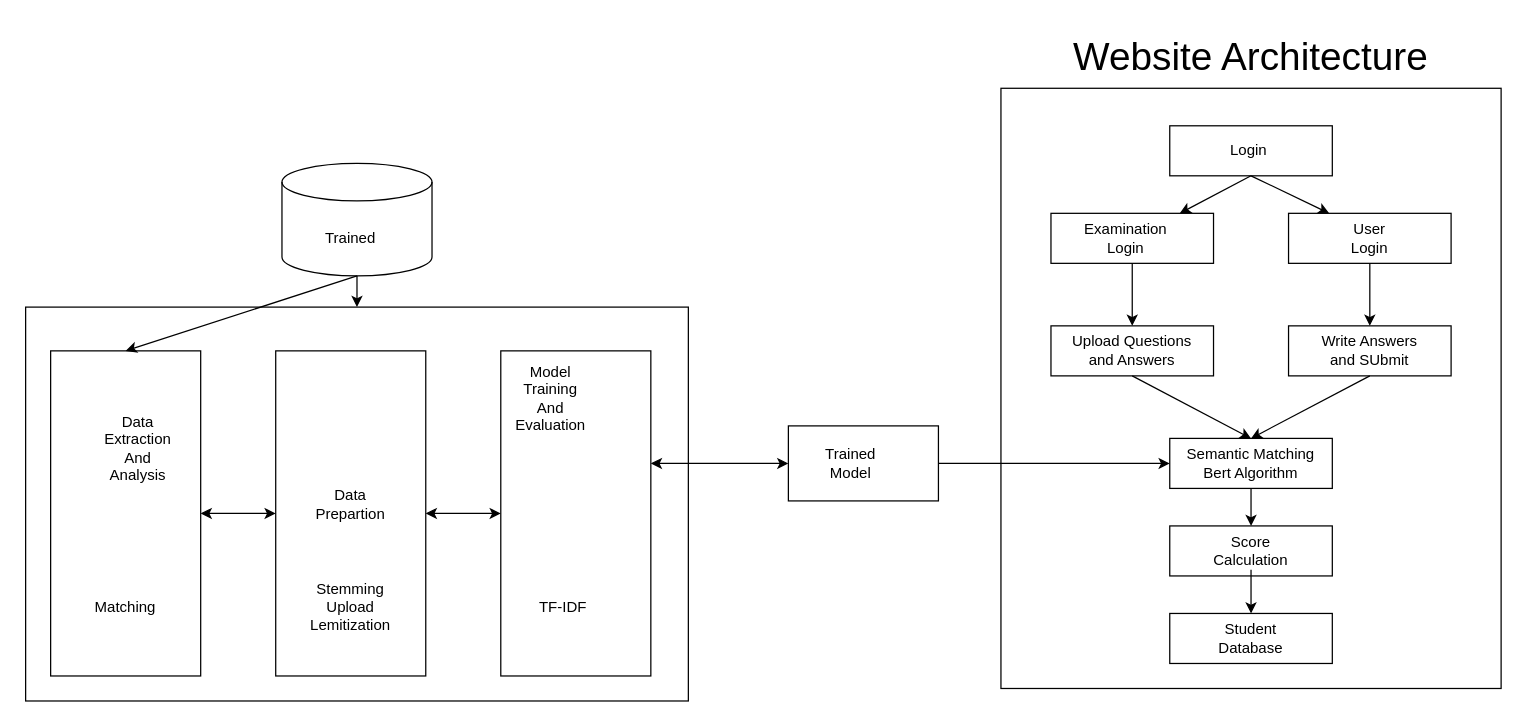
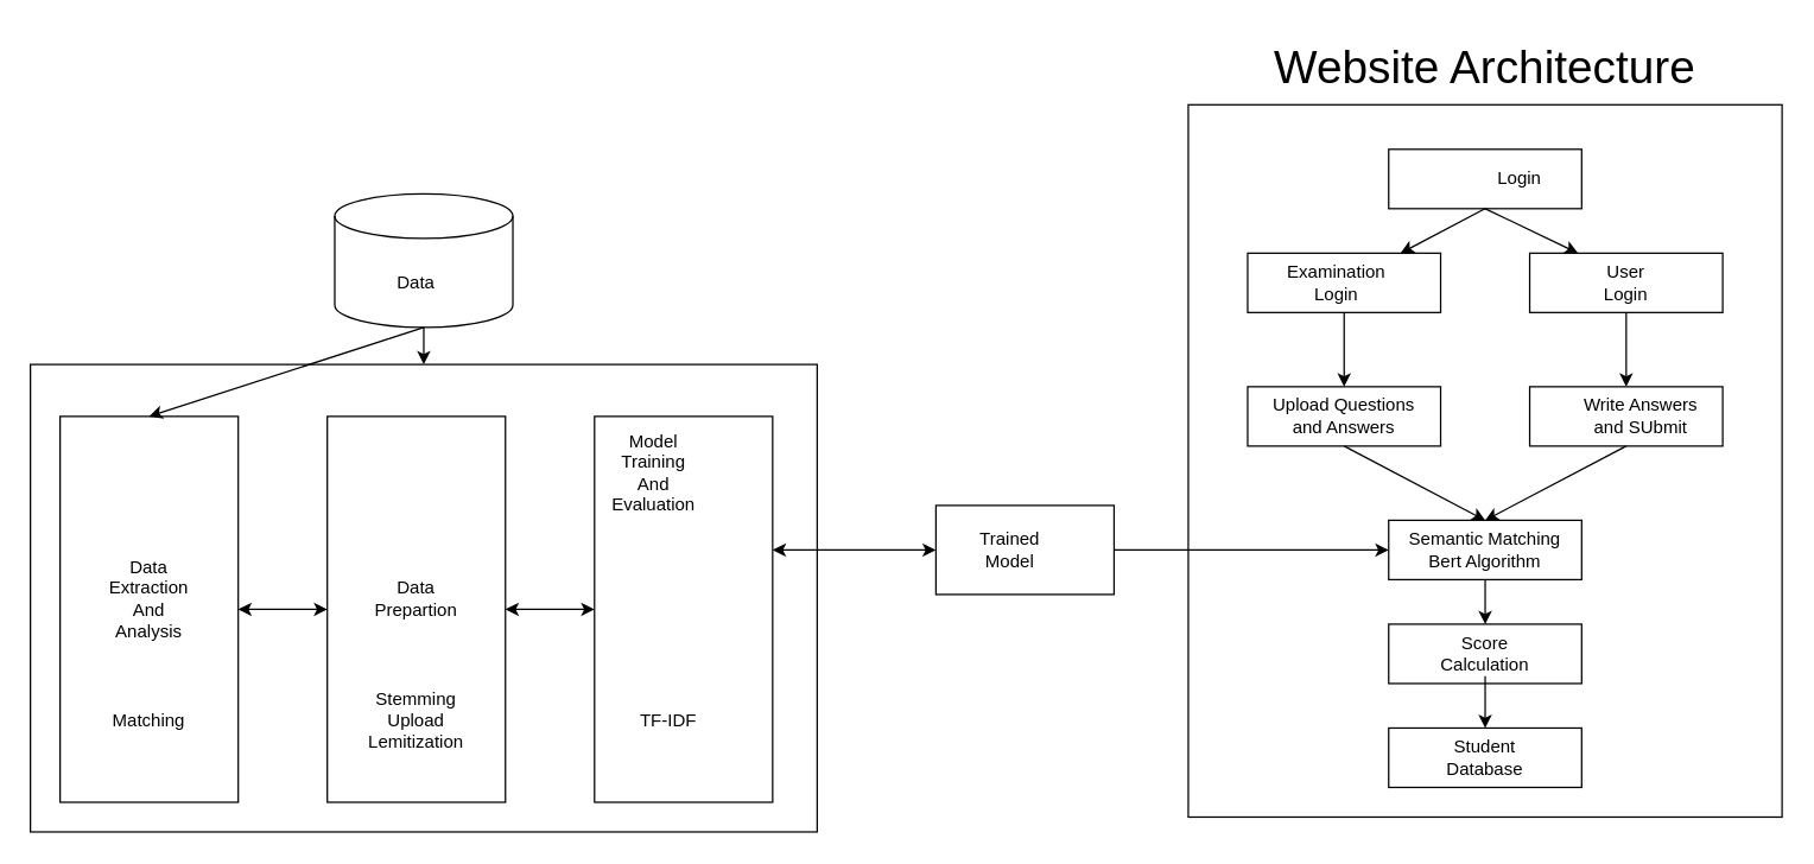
  <mxCell id="0" />
  <mxCell id="1" parent="0" />
  <mxCell id="2" value="" style="rounded=0;whiteSpace=wrap;html=1;" parent="1" vertex="1"><mxGeometry x="800" y="70" width="400" height="480" as="geometry" /></mxCell>
  <mxCell id="3" value="&lt;font style=&quot;font-size: 31px&quot;&gt;Website Architecture&lt;/font&gt;" style="text;html=1;strokeColor=none;fillColor=none;align=center;verticalAlign=middle;whiteSpace=wrap;rounded=0;" parent="1" vertex="1"><mxGeometry x="820" y="20" width="360" height="50" as="geometry" /></mxCell>
  <mxCell id="4" value="" style="rounded=0;whiteSpace=wrap;html=1;fontSize=31;" parent="1" vertex="1"><mxGeometry x="935" y="100" width="130" height="40" as="geometry" /></mxCell>
  <mxCell id="5" value="" style="rounded=0;whiteSpace=wrap;html=1;fontSize=31;" vertex="1" parent="1"><mxGeometry x="840" y="170" width="130" height="40" as="geometry" /></mxCell>
  <mxCell id="6" value="" style="rounded=0;whiteSpace=wrap;html=1;fontSize=31;" vertex="1" parent="1"><mxGeometry x="1030" y="170" width="130" height="40" as="geometry" /></mxCell>
  <mxCell id="7" value="" style="rounded=0;whiteSpace=wrap;html=1;fontSize=31;" vertex="1" parent="1"><mxGeometry x="840" y="260" width="130" height="40" as="geometry" /></mxCell>
  <mxCell id="8" value="" style="rounded=0;whiteSpace=wrap;html=1;fontSize=31;" vertex="1" parent="1"><mxGeometry x="1030" y="260" width="130" height="40" as="geometry" /></mxCell>
  <mxCell id="9" value="" style="rounded=0;whiteSpace=wrap;html=1;fontSize=31;" vertex="1" parent="1"><mxGeometry x="935" y="350" width="130" height="40" as="geometry" /></mxCell>
  <mxCell id="10" value="" style="rounded=0;whiteSpace=wrap;html=1;fontSize=31;" vertex="1" parent="1"><mxGeometry x="935" y="420" width="130" height="40" as="geometry" /></mxCell>
  <mxCell id="11" value="" style="rounded=0;whiteSpace=wrap;html=1;fontSize=31;" vertex="1" parent="1"><mxGeometry x="935" y="490" width="130" height="40" as="geometry" /></mxCell>
  <mxCell id="12" value="Student Database" style="text;html=1;strokeColor=none;fillColor=none;align=center;verticalAlign=middle;whiteSpace=wrap;rounded=0;" vertex="1" parent="1"><mxGeometry x="970" y="495" width="60" height="30" as="geometry" /></mxCell>
  <mxCell id="13" value="" style="edgeStyle=orthogonalEdgeStyle;rounded=0;orthogonalLoop=1;jettySize=auto;html=1;" edge="1" parent="1" source="14"><mxGeometry relative="1" as="geometry"><mxPoint x="1000" y="490" as="targetPoint" /></mxGeometry></mxCell>
  <mxCell id="14" value="Score Calculation" style="text;html=1;strokeColor=none;fillColor=none;align=center;verticalAlign=middle;whiteSpace=wrap;rounded=0;" vertex="1" parent="1"><mxGeometry x="970" y="425" width="60" height="30" as="geometry" /></mxCell>
  <mxCell id="15" value="Semantic Matching Bert Algorithm" style="text;html=1;strokeColor=none;fillColor=none;align=center;verticalAlign=middle;whiteSpace=wrap;rounded=0;" vertex="1" parent="1"><mxGeometry x="940" y="352.5" width="120" height="35" as="geometry" /></mxCell>
  <mxCell id="16" value="Upload Questions and Answers" style="text;html=1;strokeColor=none;fillColor=none;align=center;verticalAlign=middle;whiteSpace=wrap;rounded=0;" vertex="1" parent="1"><mxGeometry x="850" y="265" width="110" height="30" as="geometry" /></mxCell>
  <mxCell id="17" value="Examination Login" style="text;html=1;strokeColor=none;fillColor=none;align=center;verticalAlign=middle;whiteSpace=wrap;rounded=0;" vertex="1" parent="1"><mxGeometry x="870" y="175" width="60" height="30" as="geometry" /></mxCell>
  <mxCell id="18" value="User Login" style="text;html=1;strokeColor=none;fillColor=none;align=center;verticalAlign=middle;whiteSpace=wrap;rounded=0;" vertex="1" parent="1"><mxGeometry x="1065" y="175" width="60" height="30" as="geometry" /></mxCell>
- <mxCell id="19" value="Write Answers and SUbmit" style="text;html=1;strokeColor=none;fillColor=none;align=center;verticalAlign=middle;whiteSpace=wrap;rounded=0;" vertex="1" parent="1"><mxGeometry x="1055" y="265" width="80" height="30" as="geometry" /></mxCell>
- <mxCell id="20" value="Login&amp;nbsp;" style="text;html=1;strokeColor=none;fillColor=none;align=center;verticalAlign=middle;whiteSpace=wrap;rounded=0;" vertex="1" parent="1"><mxGeometry x="970" y="105" width="60" height="30" as="geometry" /></mxCell>
+ <mxCell id="19" value="Write Answers and SUbmit" style="text;html=1;strokeColor=none;fillColor=none;align=center;verticalAlign=middle;whiteSpace=wrap;rounded=0;" vertex="1" parent="1"><mxGeometry x="1065" y="265" width="80" height="30" as="geometry" /></mxCell>
+ <mxCell id="20" value="Login&amp;nbsp;" style="text;html=1;strokeColor=none;fillColor=none;align=center;verticalAlign=middle;whiteSpace=wrap;rounded=0;" vertex="1" parent="1"><mxGeometry x="995" y="105" width="60" height="30" as="geometry" /></mxCell>
  <mxCell id="21" value="" style="endArrow=classic;html=1;rounded=0;exitX=0.5;exitY=1;exitDx=0;exitDy=0;" edge="1" parent="1" source="4" target="5"><mxGeometry width="50" height="50" relative="1" as="geometry"><mxPoint x="870" y="320" as="sourcePoint" /><mxPoint x="920" y="270" as="targetPoint" /></mxGeometry></mxCell>
  <mxCell id="22" value="" style="endArrow=classic;html=1;rounded=0;exitX=0.5;exitY=1;exitDx=0;exitDy=0;entryX=0.25;entryY=0;entryDx=0;entryDy=0;" edge="1" parent="1" source="4" target="6"><mxGeometry width="50" height="50" relative="1" as="geometry"><mxPoint x="1010" y="150" as="sourcePoint" /><mxPoint x="953" y="180" as="targetPoint" /></mxGeometry></mxCell>
  <mxCell id="23" value="" style="endArrow=classic;html=1;rounded=0;exitX=0.5;exitY=1;exitDx=0;exitDy=0;entryX=0.5;entryY=0;entryDx=0;entryDy=0;" edge="1" parent="1" source="5" target="7"><mxGeometry width="50" height="50" relative="1" as="geometry"><mxPoint x="1010" y="150" as="sourcePoint" /><mxPoint x="953" y="180" as="targetPoint" /></mxGeometry></mxCell>
  <mxCell id="24" value="" style="endArrow=classic;html=1;rounded=0;exitX=0.5;exitY=1;exitDx=0;exitDy=0;entryX=0.5;entryY=0;entryDx=0;entryDy=0;" edge="1" parent="1" source="6" target="8"><mxGeometry width="50" height="50" relative="1" as="geometry"><mxPoint x="915" y="220" as="sourcePoint" /><mxPoint x="915" y="270" as="targetPoint" /></mxGeometry></mxCell>
  <mxCell id="25" value="" style="endArrow=classic;html=1;rounded=0;exitX=0.5;exitY=1;exitDx=0;exitDy=0;entryX=0.5;entryY=0;entryDx=0;entryDy=0;" edge="1" parent="1" source="7" target="9"><mxGeometry width="50" height="50" relative="1" as="geometry"><mxPoint x="915" y="220" as="sourcePoint" /><mxPoint x="915" y="270" as="targetPoint" /></mxGeometry></mxCell>
  <mxCell id="26" value="" style="endArrow=classic;html=1;rounded=0;exitX=0.5;exitY=1;exitDx=0;exitDy=0;" edge="1" parent="1" source="8"><mxGeometry width="50" height="50" relative="1" as="geometry"><mxPoint x="915" y="310" as="sourcePoint" /><mxPoint x="1000" y="350" as="targetPoint" /></mxGeometry></mxCell>
  <mxCell id="27" value="" style="endArrow=classic;html=1;rounded=0;exitX=0.5;exitY=1;exitDx=0;exitDy=0;" edge="1" parent="1" source="9"><mxGeometry width="50" height="50" relative="1" as="geometry"><mxPoint x="915" y="220" as="sourcePoint" /><mxPoint x="1000" y="420" as="targetPoint" /></mxGeometry></mxCell>
  <mxCell id="28" value="" style="rounded=0;whiteSpace=wrap;html=1;" vertex="1" parent="1"><mxGeometry x="630" y="340" width="120" height="60" as="geometry" /></mxCell>
  <mxCell id="29" value="Trained Model" style="text;html=1;strokeColor=none;fillColor=none;align=center;verticalAlign=middle;whiteSpace=wrap;rounded=0;" vertex="1" parent="1"><mxGeometry x="650" y="355" width="60" height="30" as="geometry" /></mxCell>
  <mxCell id="30" value="" style="endArrow=classic;html=1;rounded=0;exitX=1;exitY=0.5;exitDx=0;exitDy=0;" edge="1" parent="1" source="28" target="9"><mxGeometry width="50" height="50" relative="1" as="geometry"><mxPoint x="915" y="310" as="sourcePoint" /><mxPoint x="1010" y="360" as="targetPoint" /></mxGeometry></mxCell>
  <mxCell id="31" value="" style="rounded=0;whiteSpace=wrap;html=1;" vertex="1" parent="1"><mxGeometry x="20" y="245" width="530" height="315" as="geometry" /></mxCell>
  <mxCell id="32" value="" style="shape=cylinder3;whiteSpace=wrap;html=1;boundedLbl=1;backgroundOutline=1;size=15;" vertex="1" parent="1"><mxGeometry x="225" y="130" width="120" height="90" as="geometry" /></mxCell>
  <mxCell id="33" value="" style="rounded=0;whiteSpace=wrap;html=1;" vertex="1" parent="1"><mxGeometry x="40" y="280" width="120" height="260" as="geometry" /></mxCell>
- <mxCell id="34" value="Data Extraction And Analysis" style="text;html=1;strokeColor=none;fillColor=none;align=center;verticalAlign=middle;whiteSpace=wrap;rounded=0;" vertex="1" parent="1"><mxGeometry x="80" y="321.25" width="60" height="72.5" as="geometry" /></mxCell>
+ <mxCell id="34" value="Data Extraction And Analysis" style="text;html=1;strokeColor=none;fillColor=none;align=center;verticalAlign=middle;whiteSpace=wrap;rounded=0;" vertex="1" parent="1"><mxGeometry x="70" y="366.25" width="60" height="72.5" as="geometry" /></mxCell>
  <mxCell id="35" value="Matching" style="text;html=1;strokeColor=none;fillColor=none;align=center;verticalAlign=middle;whiteSpace=wrap;rounded=0;" vertex="1" parent="1"><mxGeometry x="70" y="470" width="60" height="30" as="geometry" /></mxCell>
- <mxCell id="36" value="Trained" style="text;html=1;strokeColor=none;fillColor=none;align=center;verticalAlign=middle;whiteSpace=wrap;rounded=0;" vertex="1" parent="1"><mxGeometry x="250" y="175" width="60" height="30" as="geometry" /></mxCell>
+ <mxCell id="36" value="Data" style="text;html=1;strokeColor=none;fillColor=none;align=center;verticalAlign=middle;whiteSpace=wrap;rounded=0;" vertex="1" parent="1"><mxGeometry x="250" y="175" width="60" height="30" as="geometry" /></mxCell>
  <mxCell id="37" value="" style="rounded=0;whiteSpace=wrap;html=1;" vertex="1" parent="1"><mxGeometry x="220" y="280" width="120" height="260" as="geometry" /></mxCell>
  <mxCell id="38" value="" style="rounded=0;whiteSpace=wrap;html=1;" vertex="1" parent="1"><mxGeometry x="400" y="280" width="120" height="260" as="geometry" /></mxCell>
  <mxCell id="39" value="Data Prepartion" style="text;html=1;strokeColor=none;fillColor=none;align=center;verticalAlign=middle;whiteSpace=wrap;rounded=0;" vertex="1" parent="1"><mxGeometry x="250" y="387.5" width="60" height="30" as="geometry" /></mxCell>
  <mxCell id="40" value="Stemming Upload Lemitization" style="text;html=1;strokeColor=none;fillColor=none;align=center;verticalAlign=middle;whiteSpace=wrap;rounded=0;" vertex="1" parent="1"><mxGeometry x="240" y="460" width="80" height="50" as="geometry" /></mxCell>
  <mxCell id="41" value="Model Training And Evaluation" style="text;html=1;strokeColor=none;fillColor=none;align=center;verticalAlign=middle;whiteSpace=wrap;rounded=0;" vertex="1" parent="1"><mxGeometry x="410" y="302.5" width="60" height="30" as="geometry" /></mxCell>
  <mxCell id="42" value="TF-IDF" style="text;html=1;strokeColor=none;fillColor=none;align=center;verticalAlign=middle;whiteSpace=wrap;rounded=0;" vertex="1" parent="1"><mxGeometry x="420" y="470" width="60" height="30" as="geometry" /></mxCell>
  <mxCell id="43" value="" style="endArrow=classic;html=1;rounded=0;exitX=0.5;exitY=1;exitDx=0;exitDy=0;exitPerimeter=0;entryX=0.5;entryY=0;entryDx=0;entryDy=0;" edge="1" parent="1" source="32" target="31"><mxGeometry width="50" height="50" relative="1" as="geometry"><mxPoint x="710" y="230" as="sourcePoint" /><mxPoint x="760" y="180" as="targetPoint" /></mxGeometry></mxCell>
  <mxCell id="44" value="" style="endArrow=classic;html=1;rounded=0;exitX=0.5;exitY=1;exitDx=0;exitDy=0;exitPerimeter=0;entryX=0.5;entryY=0;entryDx=0;entryDy=0;" edge="1" parent="1" source="32" target="33"><mxGeometry width="50" height="50" relative="1" as="geometry"><mxPoint x="295" y="230" as="sourcePoint" /><mxPoint x="295" y="255" as="targetPoint" /></mxGeometry></mxCell>
  <mxCell id="45" value="" style="endArrow=classic;startArrow=classic;html=1;rounded=0;entryX=0;entryY=0.5;entryDx=0;entryDy=0;" edge="1" parent="1" source="33" target="37"><mxGeometry width="50" height="50" relative="1" as="geometry"><mxPoint x="710" y="230" as="sourcePoint" /><mxPoint x="760" y="180" as="targetPoint" /></mxGeometry></mxCell>
  <mxCell id="46" value="" style="endArrow=classic;startArrow=classic;html=1;rounded=0;" edge="1" parent="1" target="38"><mxGeometry width="50" height="50" relative="1" as="geometry"><mxPoint x="340" y="410" as="sourcePoint" /><mxPoint x="230" y="420" as="targetPoint" /></mxGeometry></mxCell>
  <mxCell id="47" value="" style="endArrow=classic;startArrow=classic;html=1;rounded=0;entryX=0;entryY=0.5;entryDx=0;entryDy=0;" edge="1" parent="1" target="28"><mxGeometry width="50" height="50" relative="1" as="geometry"><mxPoint x="520" y="370" as="sourcePoint" /><mxPoint x="760" y="250" as="targetPoint" /></mxGeometry></mxCell>
